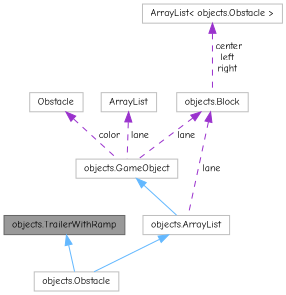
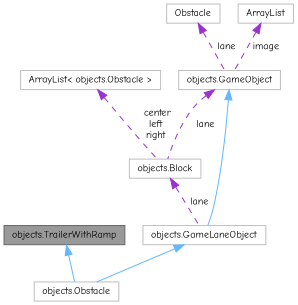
  digraph {
    fontname="Comic Neue"
    node [color=grey75 fillcolor=white fontname="Comic Neue" fontsize=10 shape=box style=filled]
    edge [color=darkorchid3 dir=back fontname="Comic Neue" fontsize=10 labelfontname=Helvetica labelfontsize=10 style=dashed]
    n1 [color=gray40 fillcolor=grey60 fontcolor=black height=0.2 label="objects.TrailerWithRamp" width=0.4]
    n2 [height=0.2 label="objects.Obstacle" width=0.4]
-   n3 [height=0.2 label="objects.ArrayList" width=0.4]
+   n3 [height=0.2 label="objects.GameLaneObject" width=0.4]
    n4 [height=0.2 label="objects.GameObject" width=0.4]
    n5 [height=0.2 label=Obstacle width=0.4]
    n6 [height=0.2 label=ArrayList width=0.4]
    n7 [height=0.2 label="objects.Block" width=0.4]
    n8 [height=0.2 label="ArrayList\< objects.Obstacle \>" width=0.4]
    n1 -> n2 [color=steelblue1 style=solid]
    n3 -> n2 [color=steelblue1 style=solid]
    n4 -> n3 [color=steelblue1 style=solid]
-   n5 -> n4 [label=" color"]
-   n6 -> n4 [label=" lane"]
+   n5 -> n4 [label=" lane"]
+   n6 -> n4 [label=" image"]
    n7 -> n3 [label=" lane"]
-   n7 -> n4 [label=" lane"]
+   n4 -> n7 [label=" lane"]
    n8 -> n7 [label=" center\nleft\nright"]
  }
